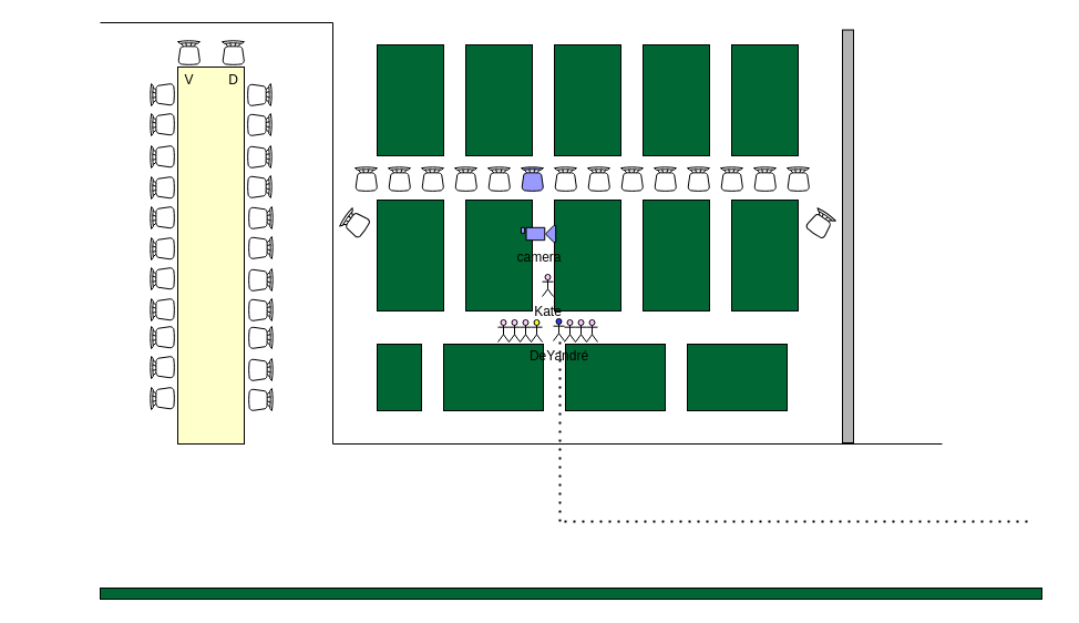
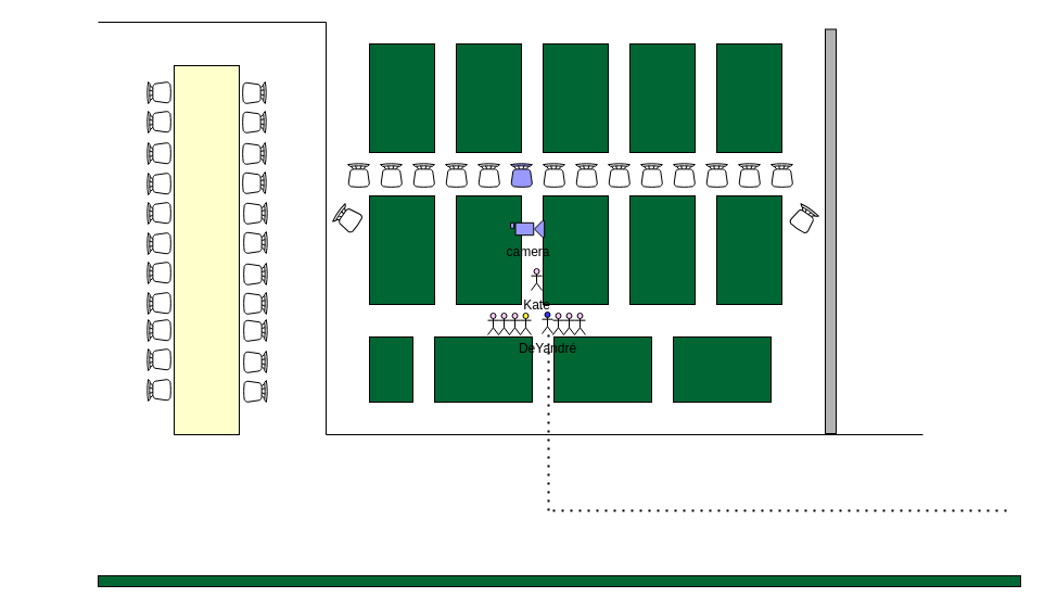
  <mxCell id="0" />
  <mxCell id="1" parent="0" />
  <mxCell id="2" value="" style="endArrow=none;html=1;" parent="1" edge="1"><mxGeometry width="50" height="50" relative="1" as="geometry"><mxPoint x="300" y="400" as="sourcePoint" /><mxPoint x="850" y="400" as="targetPoint" /></mxGeometry></mxCell>
  <mxCell id="3" value="" style="whiteSpace=wrap;html=1;fillColor=#006633;" parent="1" vertex="1"><mxGeometry x="620" y="310" width="90" height="60" as="geometry" /></mxCell>
  <mxCell id="4" value="" style="whiteSpace=wrap;html=1;fillColor=#006633;" parent="1" vertex="1"><mxGeometry x="510" y="310" width="90" height="60" as="geometry" /></mxCell>
  <mxCell id="5" value="" style="whiteSpace=wrap;html=1;fillColor=#006633;" parent="1" vertex="1"><mxGeometry x="400" y="310" width="90" height="60" as="geometry" /></mxCell>
  <mxCell id="6" value="" style="whiteSpace=wrap;html=1;rotation=-90;fillColor=#006633;" parent="1" vertex="1"><mxGeometry x="640" y="200" width="100" height="60" as="geometry" /></mxCell>
  <mxCell id="7" value="" style="whiteSpace=wrap;html=1;rotation=-90;fillColor=#006633;" parent="1" vertex="1"><mxGeometry x="560" y="200" width="100" height="60" as="geometry" /></mxCell>
  <mxCell id="8" value="" style="whiteSpace=wrap;html=1;rotation=-90;fillColor=#006633;" parent="1" vertex="1"><mxGeometry x="480" y="200" width="100" height="60" as="geometry" /></mxCell>
  <mxCell id="9" value="" style="whiteSpace=wrap;html=1;rotation=-90;fillColor=#006633;" parent="1" vertex="1"><mxGeometry x="400" y="200" width="100" height="60" as="geometry" /></mxCell>
  <mxCell id="10" value="" style="whiteSpace=wrap;html=1;rotation=-90;fillColor=#006633;" parent="1" vertex="1"><mxGeometry x="320" y="200" width="100" height="60" as="geometry" /></mxCell>
  <mxCell id="11" value="" style="whiteSpace=wrap;html=1;rotation=-90;fillColor=#006633;" parent="1" vertex="1"><mxGeometry x="640" y="60" width="100" height="60" as="geometry" /></mxCell>
  <mxCell id="12" value="" style="whiteSpace=wrap;html=1;rotation=-90;fillColor=#006633;" parent="1" vertex="1"><mxGeometry x="560" y="60" width="100" height="60" as="geometry" /></mxCell>
  <mxCell id="13" value="" style="whiteSpace=wrap;html=1;rotation=-90;fillColor=#006633;" parent="1" vertex="1"><mxGeometry x="480" y="60" width="100" height="60" as="geometry" /></mxCell>
  <mxCell id="14" value="" style="whiteSpace=wrap;html=1;rotation=-90;fillColor=#006633;" parent="1" vertex="1"><mxGeometry x="400" y="60" width="100" height="60" as="geometry" /></mxCell>
  <mxCell id="15" value="" style="whiteSpace=wrap;html=1;rotation=-90;fillColor=#006633;" parent="1" vertex="1"><mxGeometry x="320" y="60" width="100" height="60" as="geometry" /></mxCell>
  <mxCell id="16" value="" style="whiteSpace=wrap;html=1;fillColor=#006633;" parent="1" vertex="1"><mxGeometry x="340" y="310" width="40" height="60" as="geometry" /></mxCell>
  <mxCell id="17" value="" style="endArrow=none;html=1;" parent="1" edge="1"><mxGeometry width="50" height="50" relative="1" as="geometry"><mxPoint x="300" y="20" as="sourcePoint" /><mxPoint x="300" y="400" as="targetPoint" /></mxGeometry></mxCell>
  <mxCell id="18" value="" style="endArrow=none;html=1;" parent="1" edge="1"><mxGeometry width="50" height="50" relative="1" as="geometry"><mxPoint y="20" as="sourcePoint" x="90" /><mxPoint x="300" y="20" as="targetPoint" /></mxGeometry></mxCell>
  <mxCell id="19" value="" style="verticalLabelPosition=bottom;html=1;verticalAlign=top;align=center;shape=mxgraph.floorplan.chair;" parent="1" vertex="1"><mxGeometry x="350" y="150" width="20" height="22" as="geometry" /></mxCell>
  <mxCell id="20" value="" style="verticalLabelPosition=bottom;html=1;verticalAlign=top;align=center;shape=mxgraph.floorplan.chair;" parent="1" vertex="1"><mxGeometry x="380" y="150" width="20" height="22" as="geometry" /></mxCell>
  <mxCell id="21" value="" style="verticalLabelPosition=bottom;html=1;verticalAlign=top;align=center;shape=mxgraph.floorplan.chair;" parent="1" vertex="1"><mxGeometry x="410" y="150" width="20" height="22" as="geometry" /></mxCell>
  <mxCell id="22" value="" style="verticalLabelPosition=bottom;html=1;verticalAlign=top;align=center;shape=mxgraph.floorplan.chair;" parent="1" vertex="1"><mxGeometry x="440" y="150" width="20" height="22" as="geometry" /></mxCell>
  <mxCell id="23" value="" style="verticalLabelPosition=bottom;html=1;verticalAlign=top;align=center;shape=mxgraph.floorplan.chair;fillColor=#9999FF;" parent="1" vertex="1"><mxGeometry x="470" y="150" width="20" height="22" as="geometry" /></mxCell>
  <mxCell id="24" value="" style="verticalLabelPosition=bottom;html=1;verticalAlign=top;align=center;shape=mxgraph.floorplan.chair;" parent="1" vertex="1"><mxGeometry x="500" y="150" width="20" height="22" as="geometry" /></mxCell>
  <mxCell id="25" value="" style="verticalLabelPosition=bottom;html=1;verticalAlign=top;align=center;shape=mxgraph.floorplan.chair;" parent="1" vertex="1"><mxGeometry x="530" y="150" width="20" height="22" as="geometry" /></mxCell>
  <mxCell id="26" value="" style="verticalLabelPosition=bottom;html=1;verticalAlign=top;align=center;shape=mxgraph.floorplan.chair;" parent="1" vertex="1"><mxGeometry x="560" y="150" width="20" height="22" as="geometry" /></mxCell>
  <mxCell id="27" value="" style="verticalLabelPosition=bottom;html=1;verticalAlign=top;align=center;shape=mxgraph.floorplan.chair;" parent="1" vertex="1"><mxGeometry x="590" y="150" width="20" height="22" as="geometry" /></mxCell>
  <mxCell id="28" value="" style="verticalLabelPosition=bottom;html=1;verticalAlign=top;align=center;shape=mxgraph.floorplan.chair;" parent="1" vertex="1"><mxGeometry x="620" y="150" width="20" height="22" as="geometry" /></mxCell>
  <mxCell id="29" value="" style="verticalLabelPosition=bottom;html=1;verticalAlign=top;align=center;shape=mxgraph.floorplan.chair;" parent="1" vertex="1"><mxGeometry x="650" y="150" width="20" height="22" as="geometry" /></mxCell>
  <mxCell id="30" value="" style="verticalLabelPosition=bottom;html=1;verticalAlign=top;align=center;shape=mxgraph.floorplan.chair;" parent="1" vertex="1"><mxGeometry x="680" y="150" width="20" height="22" as="geometry" /></mxCell>
  <mxCell id="31" value="" style="verticalLabelPosition=bottom;html=1;verticalAlign=top;align=center;shape=mxgraph.floorplan.chair;" parent="1" vertex="1"><mxGeometry x="710" y="150" width="20" height="22" as="geometry" /></mxCell>
  <mxCell id="32" value="" style="verticalLabelPosition=bottom;html=1;verticalAlign=top;align=center;shape=mxgraph.floorplan.chair;" parent="1" vertex="1"><mxGeometry x="320" y="150" width="20" height="22" as="geometry" /></mxCell>
  <mxCell id="33" value="" style="verticalLabelPosition=bottom;html=1;verticalAlign=top;align=center;shape=mxgraph.floorplan.chair;rotation=-55;" parent="1" vertex="1"><mxGeometry x="310" y="190" width="20" height="22" as="geometry" /></mxCell>
  <mxCell id="34" value="" style="verticalLabelPosition=bottom;html=1;verticalAlign=top;align=center;shape=mxgraph.floorplan.chair;rotation=35;" parent="1" vertex="1"><mxGeometry x="730" y="190" width="20" height="22" as="geometry" /></mxCell>
  <mxCell id="35" value="camera" style="pointerEvents=1;shadow=0;dashed=0;html=1;labelPosition=center;verticalLabelPosition=bottom;verticalAlign=top;outlineConnect=0;align=center;shape=mxgraph.office.devices.video_camera;fillColor=#9999FF;" parent="1" vertex="1"><mxGeometry x="470" y="203" width="31.2" height="15" as="geometry" /></mxCell>
  <mxCell id="36" value="" style="whiteSpace=wrap;html=1;rotation=-90;fillColor=#FFFFCC;" parent="1" vertex="1"><mxGeometry x="20" y="200" width="340" height="60" as="geometry" /></mxCell>
- <mxCell id="37" value="V" style="verticalLabelPosition=bottom;html=1;verticalAlign=top;align=center;shape=mxgraph.floorplan.chair;" parent="1" vertex="1"><mxGeometry x="160" y="36" width="20" height="22" as="geometry" /></mxCell>
- <mxCell id="38" value="D" style="verticalLabelPosition=bottom;html=1;verticalAlign=top;align=center;shape=mxgraph.floorplan.chair;" parent="1" vertex="1"><mxGeometry x="200" y="36" width="20" height="22" as="geometry" /></mxCell>
  <mxCell id="39" value="" style="verticalLabelPosition=bottom;html=1;verticalAlign=top;align=center;shape=mxgraph.floorplan.chair;rotation=-90;" parent="1" vertex="1"><mxGeometry x="136" y="74" width="20" height="22" as="geometry" /></mxCell>
  <mxCell id="40" value="" style="verticalLabelPosition=bottom;html=1;verticalAlign=top;align=center;shape=mxgraph.floorplan.chair;rotation=-90;" parent="1" vertex="1"><mxGeometry x="136" y="101" width="20" height="22" as="geometry" /></mxCell>
  <mxCell id="41" value="" style="verticalLabelPosition=bottom;html=1;verticalAlign=top;align=center;shape=mxgraph.floorplan.chair;rotation=-90;" parent="1" vertex="1"><mxGeometry x="136" y="130" width="20" height="22" as="geometry" /></mxCell>
  <mxCell id="42" value="" style="verticalLabelPosition=bottom;html=1;verticalAlign=top;align=center;shape=mxgraph.floorplan.chair;rotation=-90;" parent="1" vertex="1"><mxGeometry x="136" y="158" width="20" height="22" as="geometry" /></mxCell>
  <mxCell id="43" value="" style="verticalLabelPosition=bottom;html=1;verticalAlign=top;align=center;shape=mxgraph.floorplan.chair;rotation=-90;" parent="1" vertex="1"><mxGeometry x="136" y="185" width="20" height="22" as="geometry" /></mxCell>
  <mxCell id="44" value="" style="verticalLabelPosition=bottom;html=1;verticalAlign=top;align=center;shape=mxgraph.floorplan.chair;rotation=-90;" parent="1" vertex="1"><mxGeometry x="136" y="213" width="20" height="22" as="geometry" /></mxCell>
  <mxCell id="45" value="" style="verticalLabelPosition=bottom;html=1;verticalAlign=top;align=center;shape=mxgraph.floorplan.chair;rotation=-90;" parent="1" vertex="1"><mxGeometry x="136" y="240" width="20" height="22" as="geometry" /></mxCell>
  <mxCell id="46" value="" style="verticalLabelPosition=bottom;html=1;verticalAlign=top;align=center;shape=mxgraph.floorplan.chair;rotation=-90;" parent="1" vertex="1"><mxGeometry x="136" y="268" width="20" height="22" as="geometry" /></mxCell>
  <mxCell id="47" value="" style="verticalLabelPosition=bottom;html=1;verticalAlign=top;align=center;shape=mxgraph.floorplan.chair;rotation=-90;" parent="1" vertex="1"><mxGeometry x="136" y="293" width="20" height="22" as="geometry" /></mxCell>
  <mxCell id="48" value="" style="verticalLabelPosition=bottom;html=1;verticalAlign=top;align=center;shape=mxgraph.floorplan.chair;rotation=-90;" parent="1" vertex="1"><mxGeometry x="136" y="348" width="20" height="22" as="geometry" /></mxCell>
  <mxCell id="49" value="" style="verticalLabelPosition=bottom;html=1;verticalAlign=top;align=center;shape=mxgraph.floorplan.chair;rotation=-90;" parent="1" vertex="1"><mxGeometry x="136" y="320" width="20" height="22" as="geometry" /></mxCell>
  <mxCell id="50" value="" style="verticalLabelPosition=bottom;html=1;verticalAlign=top;align=center;shape=mxgraph.floorplan.chair;rotation=90;" parent="1" vertex="1"><mxGeometry x="224" y="74" width="20" height="22" as="geometry" /></mxCell>
  <mxCell id="51" value="" style="verticalLabelPosition=bottom;html=1;verticalAlign=top;align=center;shape=mxgraph.floorplan.chair;rotation=90;" parent="1" vertex="1"><mxGeometry x="224" y="101" width="20" height="22" as="geometry" /></mxCell>
  <mxCell id="52" value="" style="verticalLabelPosition=bottom;html=1;verticalAlign=top;align=center;shape=mxgraph.floorplan.chair;rotation=90;" parent="1" vertex="1"><mxGeometry x="224" y="130" width="20" height="22" as="geometry" /></mxCell>
  <mxCell id="53" value="" style="verticalLabelPosition=bottom;html=1;verticalAlign=top;align=center;shape=mxgraph.floorplan.chair;rotation=90;" parent="1" vertex="1"><mxGeometry x="224" y="157" width="20" height="22" as="geometry" /></mxCell>
  <mxCell id="54" value="" style="verticalLabelPosition=bottom;html=1;verticalAlign=top;align=center;shape=mxgraph.floorplan.chair;rotation=90;" parent="1" vertex="1"><mxGeometry x="225" y="185" width="20" height="22" as="geometry" /></mxCell>
  <mxCell id="55" value="" style="verticalLabelPosition=bottom;html=1;verticalAlign=top;align=center;shape=mxgraph.floorplan.chair;rotation=90;" parent="1" vertex="1"><mxGeometry x="225" y="212" width="20" height="22" as="geometry" /></mxCell>
  <mxCell id="56" value="" style="verticalLabelPosition=bottom;html=1;verticalAlign=top;align=center;shape=mxgraph.floorplan.chair;rotation=90;" parent="1" vertex="1"><mxGeometry x="225" y="241" width="20" height="22" as="geometry" /></mxCell>
  <mxCell id="57" value="" style="verticalLabelPosition=bottom;html=1;verticalAlign=top;align=center;shape=mxgraph.floorplan.chair;rotation=90;" parent="1" vertex="1"><mxGeometry x="225" y="268" width="20" height="22" as="geometry" /></mxCell>
  <mxCell id="58" value="" style="verticalLabelPosition=bottom;html=1;verticalAlign=top;align=center;shape=mxgraph.floorplan.chair;rotation=90;" parent="1" vertex="1"><mxGeometry x="225" y="293" width="20" height="22" as="geometry" /></mxCell>
  <mxCell id="59" value="" style="verticalLabelPosition=bottom;html=1;verticalAlign=top;align=center;shape=mxgraph.floorplan.chair;rotation=90;" parent="1" vertex="1"><mxGeometry x="225" y="322" width="20" height="22" as="geometry" /></mxCell>
  <mxCell id="60" value="" style="verticalLabelPosition=bottom;html=1;verticalAlign=top;align=center;shape=mxgraph.floorplan.chair;rotation=90;" parent="1" vertex="1"><mxGeometry x="225" y="349" width="20" height="22" as="geometry" /></mxCell>
  <mxCell id="61" value="" style="whiteSpace=wrap;html=1;rotation=-90;fillColor=#B3B3B3;" parent="1" vertex="1"><mxGeometry x="578.75" y="207.75" width="372.5" height="10" as="geometry" /></mxCell>
  <mxCell id="62" value="" style="whiteSpace=wrap;html=1;fillColor=#006633;" parent="1" vertex="1"><mxGeometry y="530" width="850" height="10" as="geometry" x="90" /></mxCell>
  <mxCell id="63" value="" style="shape=umlActor;verticalLabelPosition=bottom;verticalAlign=top;html=1;strokeColor=#000000;fillColor=#FFCCFF;" parent="1" vertex="1"><mxGeometry x="449" y="288" width="10" height="20" as="geometry" /></mxCell>
  <mxCell id="64" value="" style="shape=umlActor;verticalLabelPosition=bottom;verticalAlign=top;html=1;strokeColor=#000000;fillColor=#FFCCFF;" parent="1" vertex="1"><mxGeometry x="459" y="288" width="10" height="20" as="geometry" /></mxCell>
  <mxCell id="65" value="" style="shape=umlActor;verticalLabelPosition=bottom;verticalAlign=top;html=1;strokeColor=#000000;fillColor=#FFCCFF;" parent="1" vertex="1"><mxGeometry x="469" y="288" width="10" height="20" as="geometry" /></mxCell>
  <mxCell id="66" value="" style="shape=umlActor;verticalLabelPosition=bottom;verticalAlign=top;html=1;strokeColor=#000000;fillColor=#FFFF33;" parent="1" vertex="1"><mxGeometry x="479" y="288" width="10" height="20" as="geometry" /></mxCell>
  <mxCell id="67" value="Kate" style="shape=umlActor;verticalLabelPosition=bottom;verticalAlign=top;html=1;strokeColor=#000000;fillColor=#FFCCFF;" parent="1" vertex="1"><mxGeometry x="489" y="247" width="10" height="20" as="geometry" /></mxCell>
  <mxCell id="68" value="" style="shape=umlActor;verticalLabelPosition=bottom;verticalAlign=top;html=1;strokeColor=#000000;fillColor=#FFCCFF;" parent="1" vertex="1"><mxGeometry x="509" y="288" width="10" height="20" as="geometry" /></mxCell>
  <mxCell id="69" value="" style="shape=umlActor;verticalLabelPosition=bottom;verticalAlign=top;html=1;strokeColor=#000000;fillColor=#FFCCFF;" parent="1" vertex="1"><mxGeometry x="519" y="288" width="10" height="20" as="geometry" /></mxCell>
  <mxCell id="70" value="" style="shape=umlActor;verticalLabelPosition=bottom;verticalAlign=top;html=1;strokeColor=#000000;fillColor=#FFCCFF;" parent="1" vertex="1"><mxGeometry x="529" y="288" width="10" height="20" as="geometry" /></mxCell>
  <mxCell id="71" value="DeYandré" style="shape=umlActor;verticalLabelPosition=bottom;verticalAlign=top;html=1;strokeColor=#000000;fillColor=#3333FF;" vertex="1" parent="1"><mxGeometry x="499" y="287" width="10" height="20" as="geometry" /></mxCell>
  <mxCell id="72" value="" style="endArrow=none;dashed=1;html=1;dashPattern=1 3;strokeWidth=2;" edge="1" parent="1"><mxGeometry width="50" height="50" relative="1" as="geometry"><mxPoint x="505" y="470" as="sourcePoint" /><mxPoint x="505" y="306" as="targetPoint" /></mxGeometry></mxCell>
  <mxCell id="73" value="" style="endArrow=none;dashed=1;html=1;dashPattern=1 3;strokeWidth=2;" edge="1" parent="1"><mxGeometry width="50" height="50" relative="1" as="geometry"><mxPoint x="509" y="470" as="sourcePoint" /><mxPoint x="930" y="470" as="targetPoint" /></mxGeometry></mxCell>
